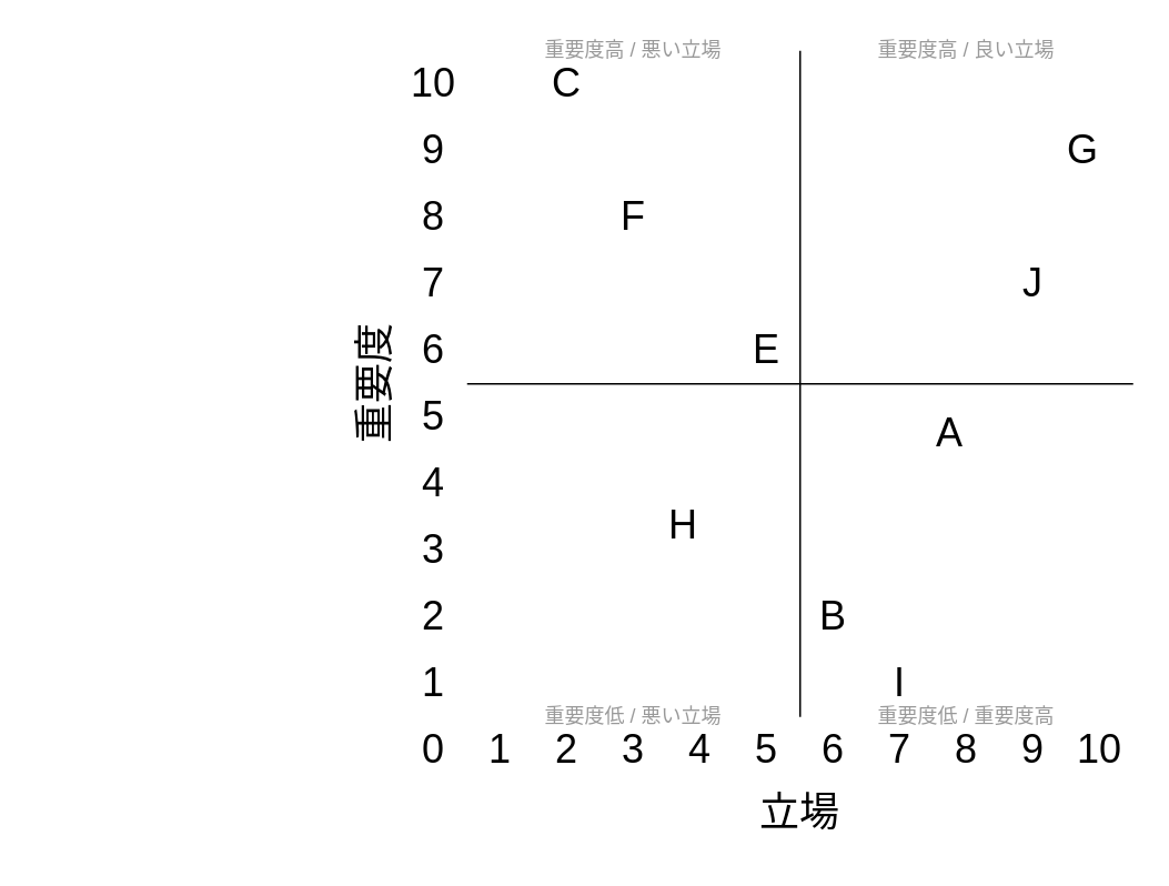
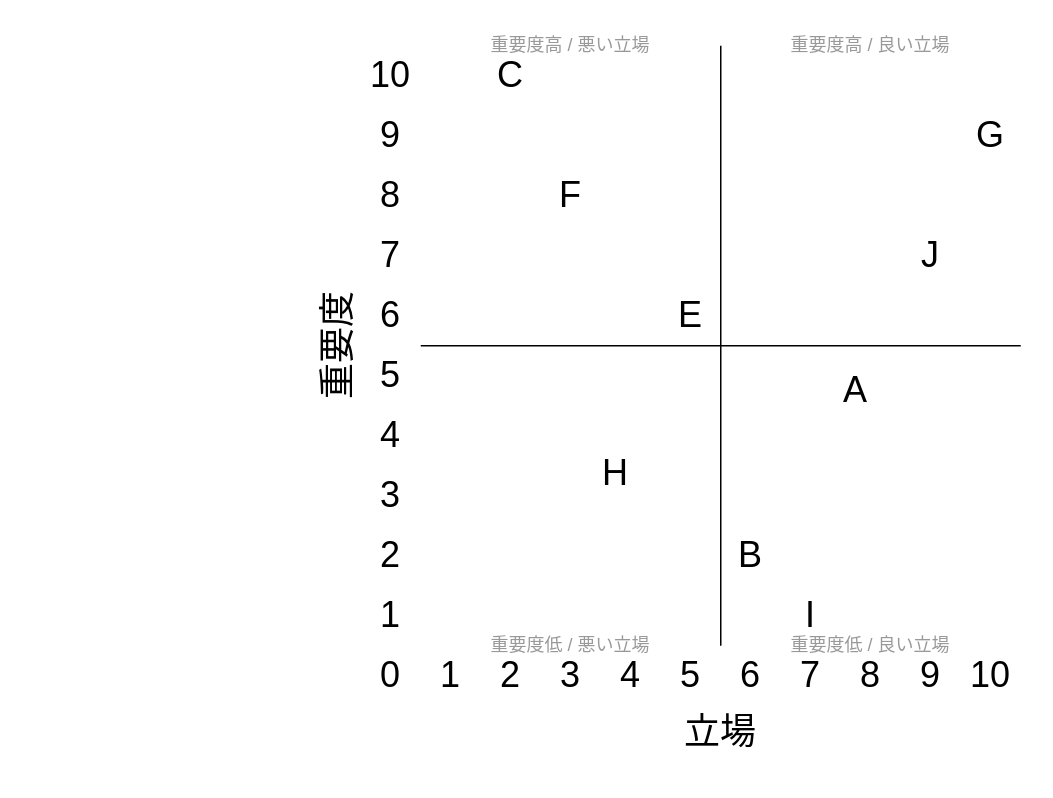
  <mxCell id="0" />
  <mxCell id="1" parent="0" />
- <mxCell id="2" value="&lt;font color=&quot;#999999&quot;&gt;重要度低 / 重要度高&lt;/font&gt;" style="rounded=0;whiteSpace=wrap;html=1;fillColor=none;verticalAlign=middle;fontSize=12;spacing=0;strokeColor=none;" parent="1" vertex="1"><mxGeometry x="480" y="420" width="200" height="20" as="geometry" /></mxCell>
+ <mxCell id="2" value="&lt;font color=&quot;#999999&quot;&gt;重要度低 / 良い立場&lt;/font&gt;" style="rounded=0;whiteSpace=wrap;html=1;fillColor=none;verticalAlign=middle;fontSize=12;spacing=0;strokeColor=none;" parent="1" vertex="1"><mxGeometry x="480" y="420" width="200" height="20" as="geometry" /></mxCell>
  <mxCell id="3" value="重要度低 / 悪い立場" style="rounded=0;whiteSpace=wrap;html=1;fillColor=none;verticalAlign=middle;fontSize=12;fontColor=#999999;spacing=0;strokeColor=none;" parent="1" vertex="1"><mxGeometry x="280" y="420" width="200" height="20" as="geometry" /></mxCell>
  <mxCell id="4" value="重要度高 / 悪い立場" style="rounded=0;whiteSpace=wrap;html=1;fillColor=none;verticalAlign=middle;fontSize=12;fontColor=#999999;spacing=0;spacingTop=0;strokeColor=none;" parent="1" vertex="1"><mxGeometry x="280" y="20" width="200" height="20" as="geometry" /></mxCell>
  <mxCell id="5" value="重要度高 / 良い立場" style="rounded=0;whiteSpace=wrap;html=1;fillColor=none;verticalAlign=middle;fontSize=12;fontColor=#999999;spacing=0;spacingTop=0;strokeColor=none;" parent="1" vertex="1"><mxGeometry x="480" y="20" width="200" height="20" as="geometry" /></mxCell>
  <mxCell id="6" value="重要度" style="rounded=0;whiteSpace=wrap;html=1;fillColor=none;strokeColor=none;rotation=-90;verticalAlign=bottom;flipH=0;flipV=0;spacing=0;fontSize=24;" parent="1" vertex="1"><mxGeometry x="20" y="210" width="400" height="40" as="geometry" /></mxCell>
  <mxCell id="7" value="1" style="whiteSpace=wrap;html=1;fillColor=none;strokeColor=none;spacing=0;fontSize=24;" parent="1" vertex="1"><mxGeometry x="280" y="430" width="40" height="40" as="geometry" /></mxCell>
  <mxCell id="8" value="2" style="whiteSpace=wrap;html=1;fillColor=none;strokeColor=none;spacing=0;fontSize=24;" parent="1" vertex="1"><mxGeometry x="320" y="430" width="40" height="40" as="geometry" /></mxCell>
  <mxCell id="9" value="3" style="whiteSpace=wrap;html=1;fillColor=none;strokeColor=none;spacing=0;fontSize=24;" parent="1" vertex="1"><mxGeometry x="360" y="430" width="40" height="40" as="geometry" /></mxCell>
  <mxCell id="10" value="4" style="whiteSpace=wrap;html=1;fillColor=none;strokeColor=none;spacing=0;fontSize=24;" parent="1" vertex="1"><mxGeometry x="400" y="430" width="40" height="40" as="geometry" /></mxCell>
  <mxCell id="11" value="5" style="whiteSpace=wrap;html=1;fillColor=none;strokeColor=none;spacing=0;fontSize=24;" parent="1" vertex="1"><mxGeometry x="440" y="430" width="40" height="40" as="geometry" /></mxCell>
  <mxCell id="12" value="6" style="whiteSpace=wrap;html=1;fillColor=none;strokeColor=none;spacing=0;fontSize=24;" parent="1" vertex="1"><mxGeometry x="480" y="430" width="40" height="40" as="geometry" /></mxCell>
  <mxCell id="13" value="7" style="whiteSpace=wrap;html=1;fillColor=none;strokeColor=none;spacing=0;fontSize=24;" parent="1" vertex="1"><mxGeometry x="520" y="430" width="40" height="40" as="geometry" /></mxCell>
  <mxCell id="14" value="8" style="whiteSpace=wrap;html=1;fillColor=none;strokeColor=none;spacing=0;fontSize=24;" parent="1" vertex="1"><mxGeometry x="560" y="430" width="40" height="40" as="geometry" /></mxCell>
  <mxCell id="15" value="9" style="whiteSpace=wrap;html=1;fillColor=none;strokeColor=none;spacing=0;fontSize=24;" parent="1" vertex="1"><mxGeometry x="600" y="430" width="40" height="40" as="geometry" /></mxCell>
  <mxCell id="16" value="10" style="whiteSpace=wrap;html=1;fillColor=none;strokeColor=none;spacing=0;fontSize=24;" parent="1" vertex="1"><mxGeometry x="640" y="430" width="40" height="40" as="geometry" /></mxCell>
  <mxCell id="17" value="0" style="whiteSpace=wrap;html=1;fillColor=none;strokeColor=none;spacing=0;fontSize=24;" parent="1" vertex="1"><mxGeometry x="240" y="430" width="40" height="40" as="geometry" /></mxCell>
  <mxCell id="18" value="2" style="whiteSpace=wrap;html=1;fillColor=none;strokeColor=none;spacing=0;fontSize=24;" parent="1" vertex="1"><mxGeometry x="240" y="350" width="40" height="40" as="geometry" /></mxCell>
  <mxCell id="19" value="3" style="whiteSpace=wrap;html=1;fillColor=none;strokeColor=none;spacing=0;fontSize=24;" parent="1" vertex="1"><mxGeometry x="240" y="310" width="40" height="40" as="geometry" /></mxCell>
  <mxCell id="20" value="4" style="whiteSpace=wrap;html=1;fillColor=none;strokeColor=none;spacing=0;fontSize=24;" parent="1" vertex="1"><mxGeometry x="240" y="270" width="40" height="40" as="geometry" /></mxCell>
  <mxCell id="21" value="5" style="whiteSpace=wrap;html=1;fillColor=none;strokeColor=none;spacing=0;fontSize=24;" parent="1" vertex="1"><mxGeometry x="240" y="230" width="40" height="40" as="geometry" /></mxCell>
  <mxCell id="22" value="6" style="whiteSpace=wrap;html=1;fillColor=none;strokeColor=none;spacing=0;fontSize=24;" parent="1" vertex="1"><mxGeometry x="240" y="190" width="40" height="40" as="geometry" /></mxCell>
  <mxCell id="23" value="7" style="whiteSpace=wrap;html=1;fillColor=none;strokeColor=none;spacing=0;fontSize=24;" parent="1" vertex="1"><mxGeometry x="240" y="150" width="40" height="40" as="geometry" /></mxCell>
  <mxCell id="24" value="8" style="whiteSpace=wrap;html=1;fillColor=none;strokeColor=none;spacing=0;fontSize=24;" parent="1" vertex="1"><mxGeometry x="240" y="110" width="40" height="40" as="geometry" /></mxCell>
  <mxCell id="25" value="9" style="whiteSpace=wrap;html=1;fillColor=none;strokeColor=none;spacing=0;fontSize=24;" parent="1" vertex="1"><mxGeometry x="240" y="70" width="40" height="40" as="geometry" /></mxCell>
  <mxCell id="26" value="10" style="whiteSpace=wrap;html=1;fillColor=none;strokeColor=none;spacing=0;fontSize=24;" parent="1" vertex="1"><mxGeometry x="240" y="30" width="40" height="40" as="geometry" /></mxCell>
  <mxCell id="27" value="立場" style="rounded=0;fillColor=none;strokeColor=none;rotation=0;verticalAlign=middle;flipH=0;flipV=0;spacing=0;fontColor=default;whiteSpace=wrap;html=1;labelPosition=center;verticalLabelPosition=middle;align=center;spacingTop=-4;fontSize=24;" parent="1" vertex="1"><mxGeometry x="280" y="470" width="400" height="40" as="geometry" /></mxCell>
  <mxCell id="28" value="A" style="whiteSpace=wrap;html=1;fillColor=none;strokeColor=none;spacing=0;fontSize=24;" parent="1" vertex="1"><mxGeometry x="550" y="240" width="40" height="40" as="geometry" /></mxCell>
  <mxCell id="29" value="B" style="whiteSpace=wrap;html=1;fillColor=none;strokeColor=none;spacing=0;fontSize=24;" parent="1" vertex="1"><mxGeometry x="480" y="350" width="40" height="40" as="geometry" /></mxCell>
  <mxCell id="30" value="1" style="whiteSpace=wrap;html=1;fillColor=none;strokeColor=none;spacing=0;fontSize=24;" parent="1" vertex="1"><mxGeometry x="240" y="390" width="40" height="40" as="geometry" /></mxCell>
  <mxCell id="31" value="C" style="whiteSpace=wrap;html=1;fillColor=none;strokeColor=none;spacing=0;fontSize=24;" parent="1" vertex="1"><mxGeometry x="320" y="30" width="40" height="40" as="geometry" /></mxCell>
  <mxCell id="32" value="E" style="whiteSpace=wrap;html=1;fillColor=none;strokeColor=none;spacing=0;fontSize=24;" parent="1" vertex="1"><mxGeometry x="440" y="190" width="40" height="40" as="geometry" /></mxCell>
  <mxCell id="33" value="F" style="whiteSpace=wrap;html=1;fillColor=none;strokeColor=none;spacing=0;fontSize=24;" parent="1" vertex="1"><mxGeometry x="360" y="110" width="40" height="40" as="geometry" /></mxCell>
- <mxCell id="34" value="G" style="whiteSpace=wrap;html=1;fillColor=none;strokeColor=none;spacing=0;fontSize=24;" parent="1" vertex="1"><mxGeometry x="630" y="70" width="40" height="40" as="geometry" /></mxCell>
+ <mxCell id="34" value="G" style="whiteSpace=wrap;html=1;fillColor=none;strokeColor=none;spacing=0;fontSize=24;" parent="1" vertex="1"><mxGeometry x="640" y="70" width="40" height="40" as="geometry" /></mxCell>
  <mxCell id="35" value="H" style="whiteSpace=wrap;html=1;fillColor=none;strokeColor=none;spacing=0;fontSize=24;" parent="1" vertex="1"><mxGeometry x="390" y="295" width="40" height="40" as="geometry" /></mxCell>
  <mxCell id="36" value="I" style="whiteSpace=wrap;html=1;fillColor=none;strokeColor=none;spacing=0;fontSize=24;" parent="1" vertex="1"><mxGeometry x="520" y="390" width="40" height="40" as="geometry" /></mxCell>
  <mxCell id="37" value="J" style="whiteSpace=wrap;html=1;fillColor=none;strokeColor=none;spacing=0;fontSize=24;" parent="1" vertex="1"><mxGeometry x="600" y="150" width="40" height="40" as="geometry" /></mxCell>
  <mxCell id="38" value="" style="endArrow=none;html=1;fontSize=24;fontColor=#999999;" parent="1" edge="1"><mxGeometry width="50" height="50" relative="1" as="geometry"><mxPoint x="280" y="230" as="sourcePoint" /><mxPoint x="680" y="230" as="targetPoint" /></mxGeometry></mxCell>
  <mxCell id="39" value="" style="endArrow=none;html=1;fontSize=24;fontColor=#999999;" parent="1" edge="1"><mxGeometry width="50" height="50" relative="1" as="geometry"><mxPoint x="480" y="30" as="sourcePoint" /><mxPoint x="480" y="430" as="targetPoint" /></mxGeometry></mxCell>
